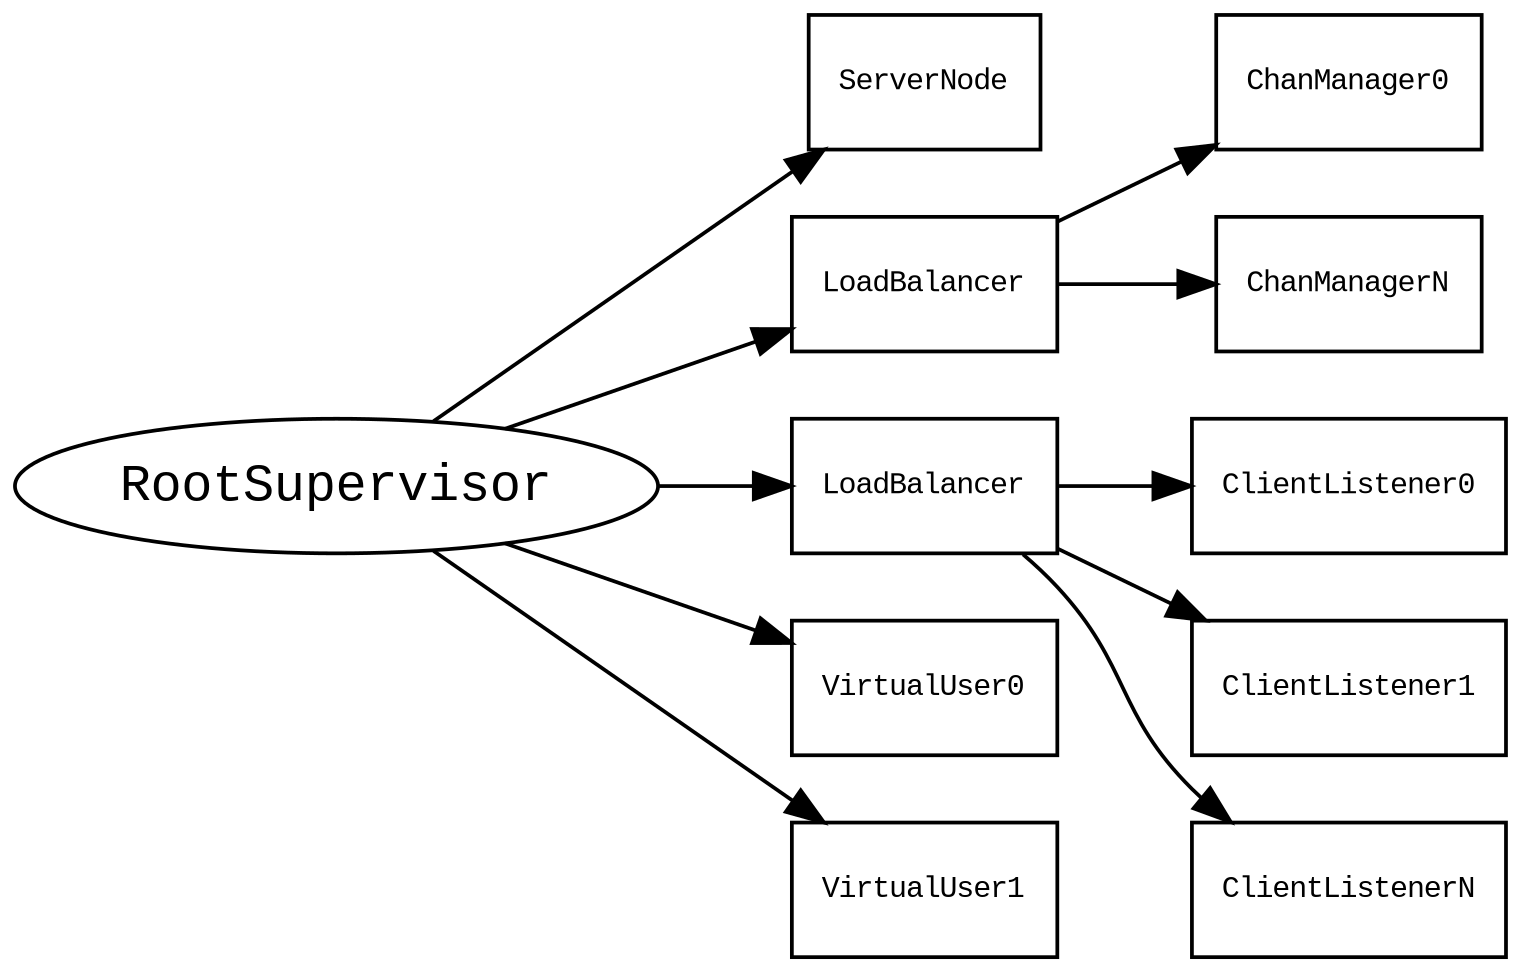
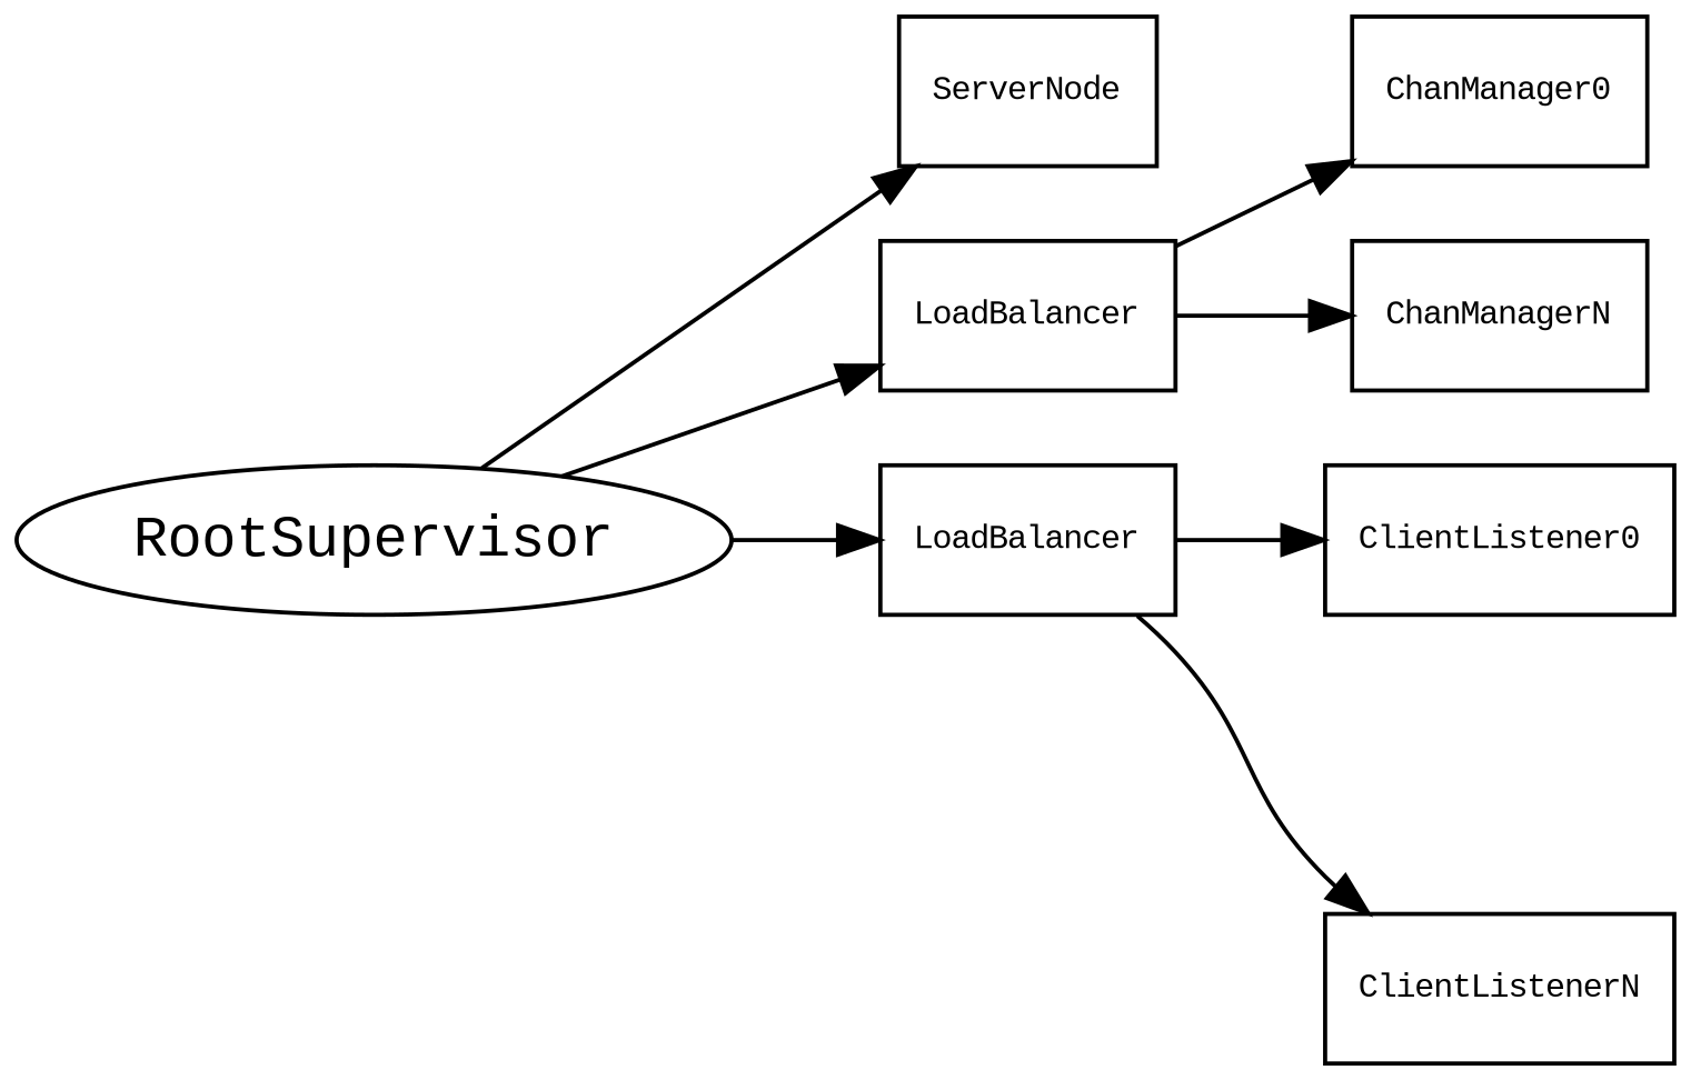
  digraph {
    fontname="Liberation Mono"
    rankdir=LR
    node [fontname="Liberation Mono" fontsize=8 shape=rectangle]
    edge [fontname="Liberation Mono"]
    RootSupervisor [fontsize="" shape=""]
    ServerNode
    n3 [label=LoadBalancer]
    n4 [label=LoadBalancer]
-   n5 [label=VirtualUser0]
-   n6 [label=VirtualUser1]
    n7 [label=ChanManager0]
    n8 [label=ChanManagerN]
    n9 [label=ClientListener0]
-   n10 [label=ClientListener1]
    n11 [label=ClientListenerN]
    RootSupervisor -> ServerNode
    RootSupervisor -> n3
    RootSupervisor -> n4
-   RootSupervisor -> n5
-   RootSupervisor -> n6
    n3 -> n7
    n3 -> n8
    n4 -> n9
-   n4 -> n10
    n4 -> n11
  }
